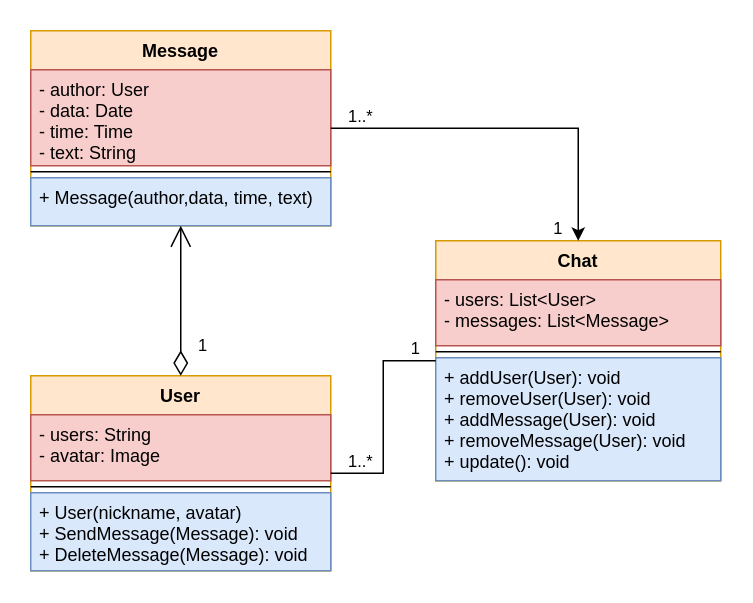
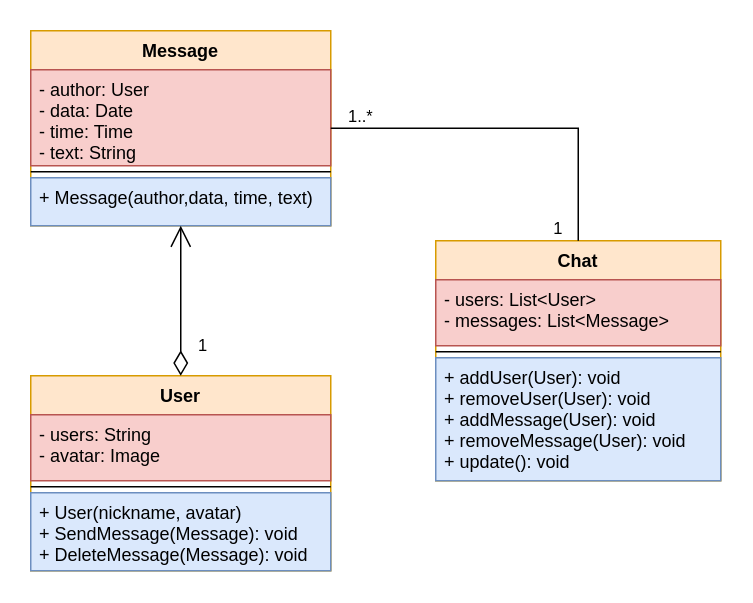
  <mxCell id="0" />
  <mxCell id="1" parent="0" />
  <mxCell id="2" value="Chat" style="swimlane;fontStyle=1;align=center;verticalAlign=top;childLayout=stackLayout;horizontal=1;startSize=26;horizontalStack=0;resizeParent=1;resizeParentMax=0;resizeLast=0;collapsible=1;marginBottom=0;fillColor=#ffe6cc;strokeColor=#d79b00;" vertex="1" parent="1"><mxGeometry x="290" y="160" width="190" height="160" as="geometry" /></mxCell>
  <mxCell id="3" value="- users: List&lt;User&gt;&#10;- messages: List&lt;Message&gt;" style="text;strokeColor=#b85450;fillColor=#f8cecc;align=left;verticalAlign=top;spacingLeft=4;spacingRight=4;overflow=hidden;rotatable=0;points=[[0,0.5],[1,0.5]];portConstraint=eastwest;" vertex="1" parent="2"><mxGeometry y="26" width="190" height="44" as="geometry" /></mxCell>
  <mxCell id="4" value="" style="line;strokeWidth=1;fillColor=none;align=left;verticalAlign=middle;spacingTop=-1;spacingLeft=3;spacingRight=3;rotatable=0;labelPosition=right;points=[];portConstraint=eastwest;" vertex="1" parent="2"><mxGeometry y="70" width="190" height="8" as="geometry" /></mxCell>
  <mxCell id="5" value="+ addUser(User): void&#10;+ removeUser(User): void&#10;+ addMessage(User): void&#10;+ removeMessage(User): void&#10;+ update(): void" style="text;strokeColor=#6c8ebf;fillColor=#dae8fc;align=left;verticalAlign=top;spacingLeft=4;spacingRight=4;overflow=hidden;rotatable=0;points=[[0,0.5],[1,0.5]];portConstraint=eastwest;" vertex="1" parent="2"><mxGeometry y="78" width="190" height="82" as="geometry" /></mxCell>
  <mxCell id="6" value="Message" style="swimlane;fontStyle=1;align=center;verticalAlign=top;childLayout=stackLayout;horizontal=1;startSize=26;horizontalStack=0;resizeParent=1;resizeParentMax=0;resizeLast=0;collapsible=1;marginBottom=0;fillColor=#ffe6cc;strokeColor=#d79b00;" vertex="1" parent="1"><mxGeometry x="20" y="20" width="200" height="130" as="geometry" /></mxCell>
  <mxCell id="7" value="- author: User&#10;- data: Date&#10;- time: Time&#10;- text: String" style="text;strokeColor=#b85450;fillColor=#f8cecc;align=left;verticalAlign=top;spacingLeft=4;spacingRight=4;overflow=hidden;rotatable=0;points=[[0,0.5],[1,0.5]];portConstraint=eastwest;" vertex="1" parent="6"><mxGeometry y="26" width="200" height="64" as="geometry" /></mxCell>
  <mxCell id="8" value="" style="line;strokeWidth=1;fillColor=none;align=left;verticalAlign=middle;spacingTop=-1;spacingLeft=3;spacingRight=3;rotatable=0;labelPosition=right;points=[];portConstraint=eastwest;" vertex="1" parent="6"><mxGeometry y="90" width="200" height="8" as="geometry" /></mxCell>
  <mxCell id="9" value="+ Message(author,data, time, text)" style="text;strokeColor=#6c8ebf;fillColor=#dae8fc;align=left;verticalAlign=top;spacingLeft=4;spacingRight=4;overflow=hidden;rotatable=0;points=[[0,0.5],[1,0.5]];portConstraint=eastwest;" vertex="1" parent="6"><mxGeometry y="98" width="200" height="32" as="geometry" /></mxCell>
  <mxCell id="10" value="User" style="swimlane;fontStyle=1;align=center;verticalAlign=top;childLayout=stackLayout;horizontal=1;startSize=26;horizontalStack=0;resizeParent=1;resizeParentMax=0;resizeLast=0;collapsible=1;marginBottom=0;fillColor=#ffe6cc;strokeColor=#d79b00;" vertex="1" parent="1"><mxGeometry x="20" y="250" width="200" height="130" as="geometry" /></mxCell>
  <mxCell id="11" value="- users: String&#10;- avatar: Image" style="text;strokeColor=#b85450;fillColor=#f8cecc;align=left;verticalAlign=top;spacingLeft=4;spacingRight=4;overflow=hidden;rotatable=0;points=[[0,0.5],[1,0.5]];portConstraint=eastwest;" vertex="1" parent="10"><mxGeometry y="26" width="200" height="44" as="geometry" /></mxCell>
  <mxCell id="12" value="" style="line;strokeWidth=1;fillColor=none;align=left;verticalAlign=middle;spacingTop=-1;spacingLeft=3;spacingRight=3;rotatable=0;labelPosition=right;points=[];portConstraint=eastwest;" vertex="1" parent="10"><mxGeometry y="70" width="200" height="8" as="geometry" /></mxCell>
  <mxCell id="13" value="+ User(nickname, avatar)&#10;+ SendMessage(Message): void&#10;+ DeleteMessage(Message): void" style="text;strokeColor=#6c8ebf;fillColor=#dae8fc;align=left;verticalAlign=top;spacingLeft=4;spacingRight=4;overflow=hidden;rotatable=0;points=[[0,0.5],[1,0.5]];portConstraint=eastwest;" vertex="1" parent="10"><mxGeometry y="78" width="200" height="52" as="geometry" /></mxCell>
  <mxCell id="14" value="1" style="endArrow=open;html=1;endSize=12;startArrow=diamondThin;startSize=14;startFill=0;edgeStyle=orthogonalEdgeStyle;align=left;verticalAlign=bottom;rounded=0;" edge="1" parent="1" source="10" target="6"><mxGeometry x="-0.778" y="-10" relative="1" as="geometry"><mxPoint x="190" y="210" as="sourcePoint" /><mxPoint x="110" y="240" as="targetPoint" /><mxPoint as="offset" /></mxGeometry></mxCell>
- <mxCell id="15" value="" style="endArrow=classic;html=1;edgeStyle=orthogonalEdgeStyle;rounded=0;" edge="1" parent="1" source="6" target="2"><mxGeometry relative="1" as="geometry"><mxPoint x="330" y="210" as="sourcePoint" /><mxPoint x="490" y="210" as="targetPoint" /></mxGeometry></mxCell>
+ <mxCell id="15" value="" style="endArrow=none;html=1;edgeStyle=orthogonalEdgeStyle;rounded=0;" edge="1" parent="1" source="6" target="2"><mxGeometry relative="1" as="geometry"><mxPoint x="330" y="210" as="sourcePoint" /><mxPoint x="490" y="210" as="targetPoint" /></mxGeometry></mxCell>
  <mxCell id="16" value="1..*" style="edgeLabel;resizable=0;html=1;align=left;verticalAlign=bottom;" connectable="0" vertex="1" parent="15"><mxGeometry x="-1" relative="1" as="geometry"><mxPoint x="10" as="offset" /></mxGeometry></mxCell>
  <mxCell id="17" value="1" style="edgeLabel;resizable=0;html=1;align=right;verticalAlign=bottom;" connectable="0" vertex="1" parent="15"><mxGeometry x="1" relative="1" as="geometry"><mxPoint x="-10" as="offset" /></mxGeometry></mxCell>
- <mxCell id="18" value="" style="endArrow=none;html=1;edgeStyle=orthogonalEdgeStyle;rounded=0;" edge="1" parent="1" source="10" target="2"><mxGeometry relative="1" as="geometry"><mxPoint x="330" y="210" as="sourcePoint" /><mxPoint x="490" y="210" as="targetPoint" /></mxGeometry></mxCell>
- <mxCell id="19" value="1..*" style="edgeLabel;resizable=0;html=1;align=left;verticalAlign=bottom;" connectable="0" vertex="1" parent="18"><mxGeometry x="-1" relative="1" as="geometry"><mxPoint x="10" as="offset" /></mxGeometry></mxCell>
- <mxCell id="20" value="1" style="edgeLabel;resizable=0;html=1;align=right;verticalAlign=bottom;" connectable="0" vertex="1" parent="18"><mxGeometry x="1" relative="1" as="geometry"><mxPoint x="-10" as="offset" /></mxGeometry></mxCell>
